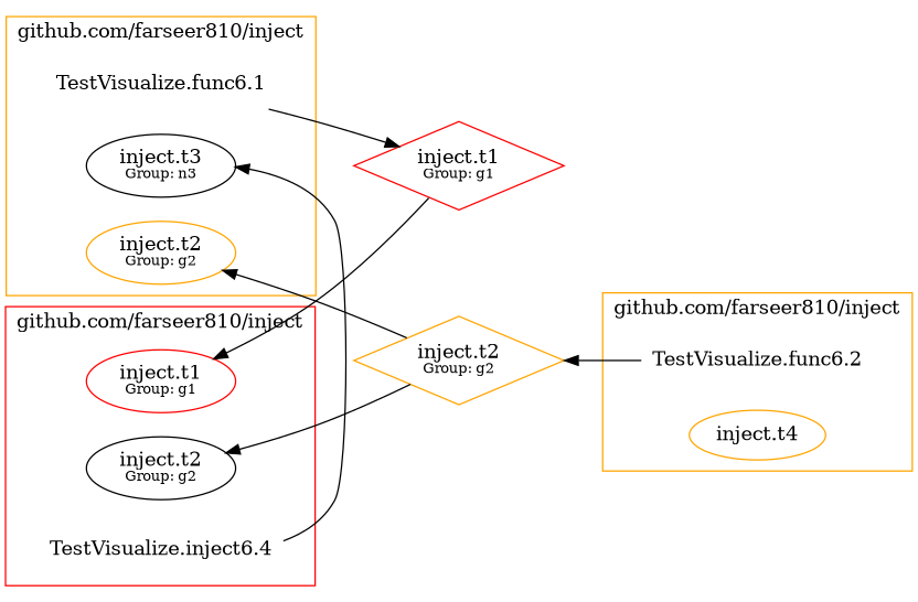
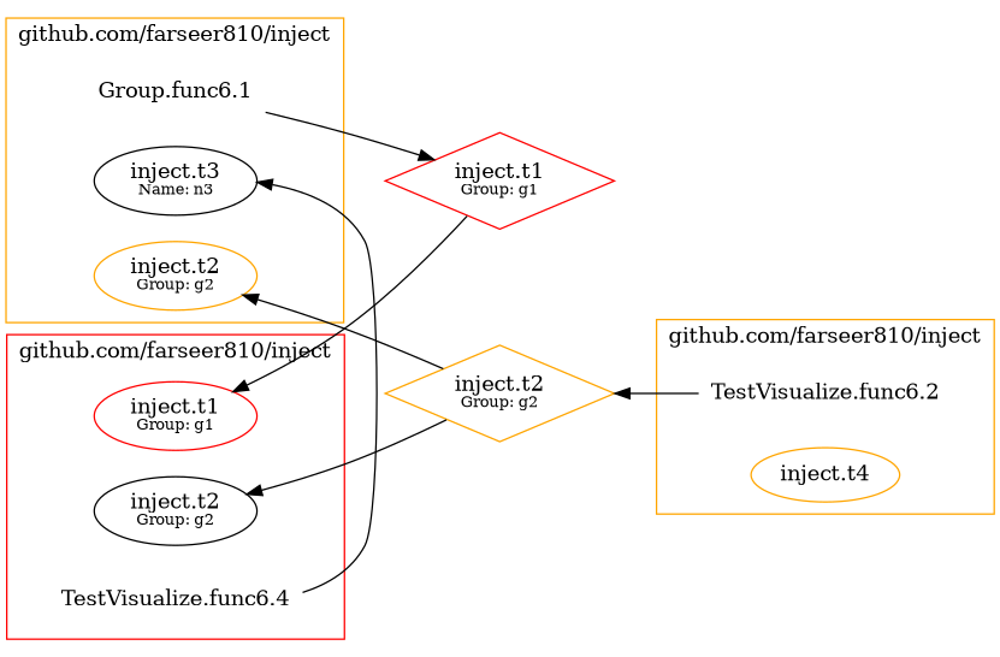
  digraph {
    compound=true
    rankdir=RL
    n1 [color=orange label=<inject.t2<BR /><FONT POINT-SIZE="10">Group: g2</FONT>>]
-   n2 [label="TestVisualize.func6.1" shape=plaintext]
-   n3 [label=<inject.t3<BR /><FONT POINT-SIZE="10">Group: n3</FONT>>]
+   n2 [label="Group.func6.1" shape=plaintext]
+   n3 [label=<inject.t3<BR /><FONT POINT-SIZE="10">Name: n3</FONT>>]
    n4 [label="TestVisualize.func6.2" shape=plaintext]
    n5 [color=orange label="inject.t4"]
    n6 [color=red label=<inject.t1<BR /><FONT POINT-SIZE="10">Group: g1</FONT>>]
    n7 [label=<inject.t2<BR /><FONT POINT-SIZE="10">Group: g2</FONT>>]
-   n8 [label="TestVisualize.inject6.4" shape=plaintext]
+   n8 [label="TestVisualize.func6.4" shape=plaintext]
    n9 [color=red label=<inject.t1<BR /><FONT POINT-SIZE="10">Group: g1</FONT>> shape=diamond]
    n10 [color=orange label=<inject.t2<BR /><FONT POINT-SIZE="10">Group: g2</FONT>> shape=diamond]
    subgraph cluster_1 {
      color=orange
      label="github.com/farseer810/inject"
      n1
      n2
      n3
    }
    subgraph cluster_2 {
      color=orange
      label="github.com/farseer810/inject"
      n4
      n5
    }
    subgraph cluster_3 {
      color=red
      label="github.com/farseer810/inject"
      n6
      n7
      n8
    }
    n2 -> n9
    n4 -> n10
    n8 -> n3
    n9 -> n6
    n10 -> n1
    n10 -> n7
  }
